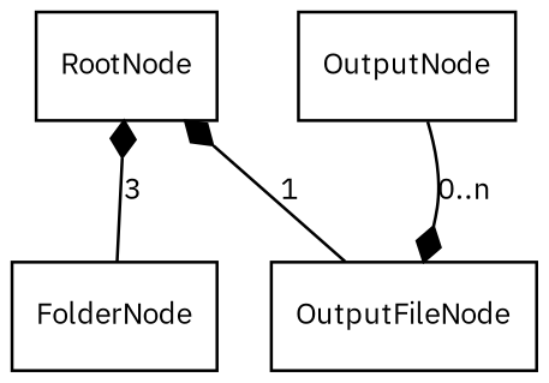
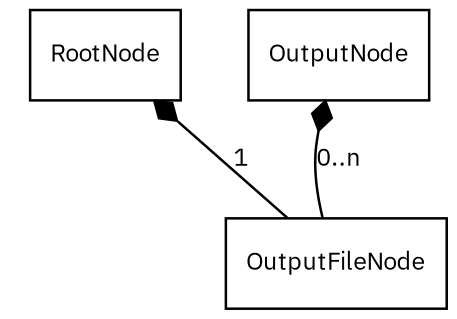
  digraph {
    fontname="IBM Plex Sans"
    rankdir=BT
    node [fontname="IBM Plex Sans" fontsize=10 shape=rectangle]
    edge [arrowhead=diamond fontname="IBM Plex Sans" fontsize=10]
-   FolderNode
    RootNode
    OutputFileNode
    OutputNode
-   FolderNode -> RootNode [label=3]
    OutputFileNode -> RootNode [label=1]
-   OutputNode -> OutputFileNode [label="0..n"]
+   OutputFileNode -> OutputNode [label="0..n"]
  }
